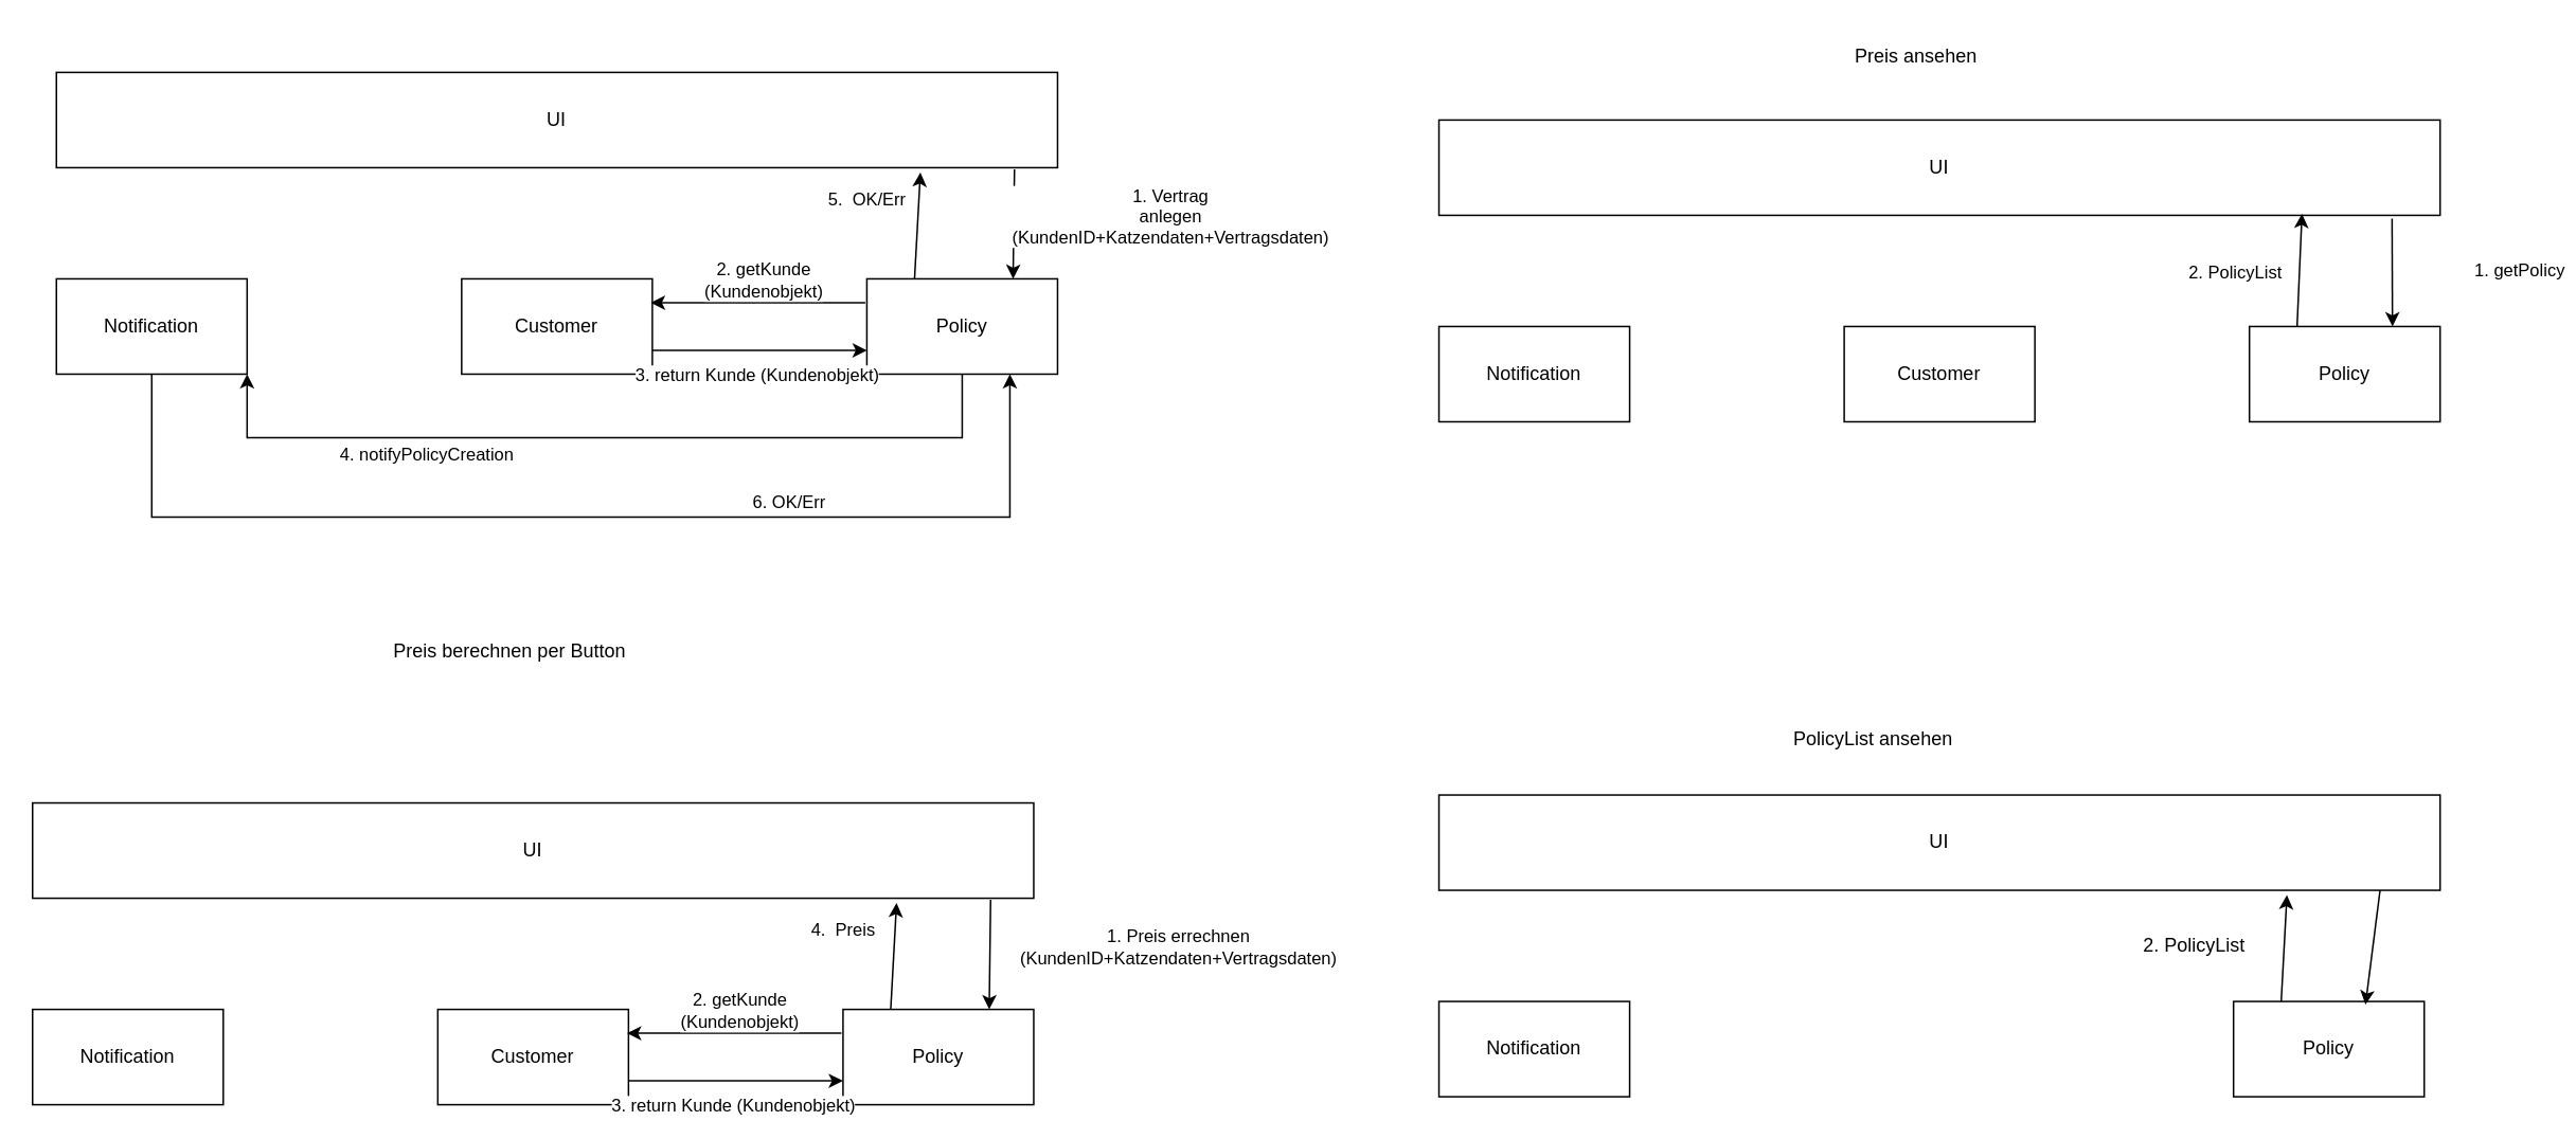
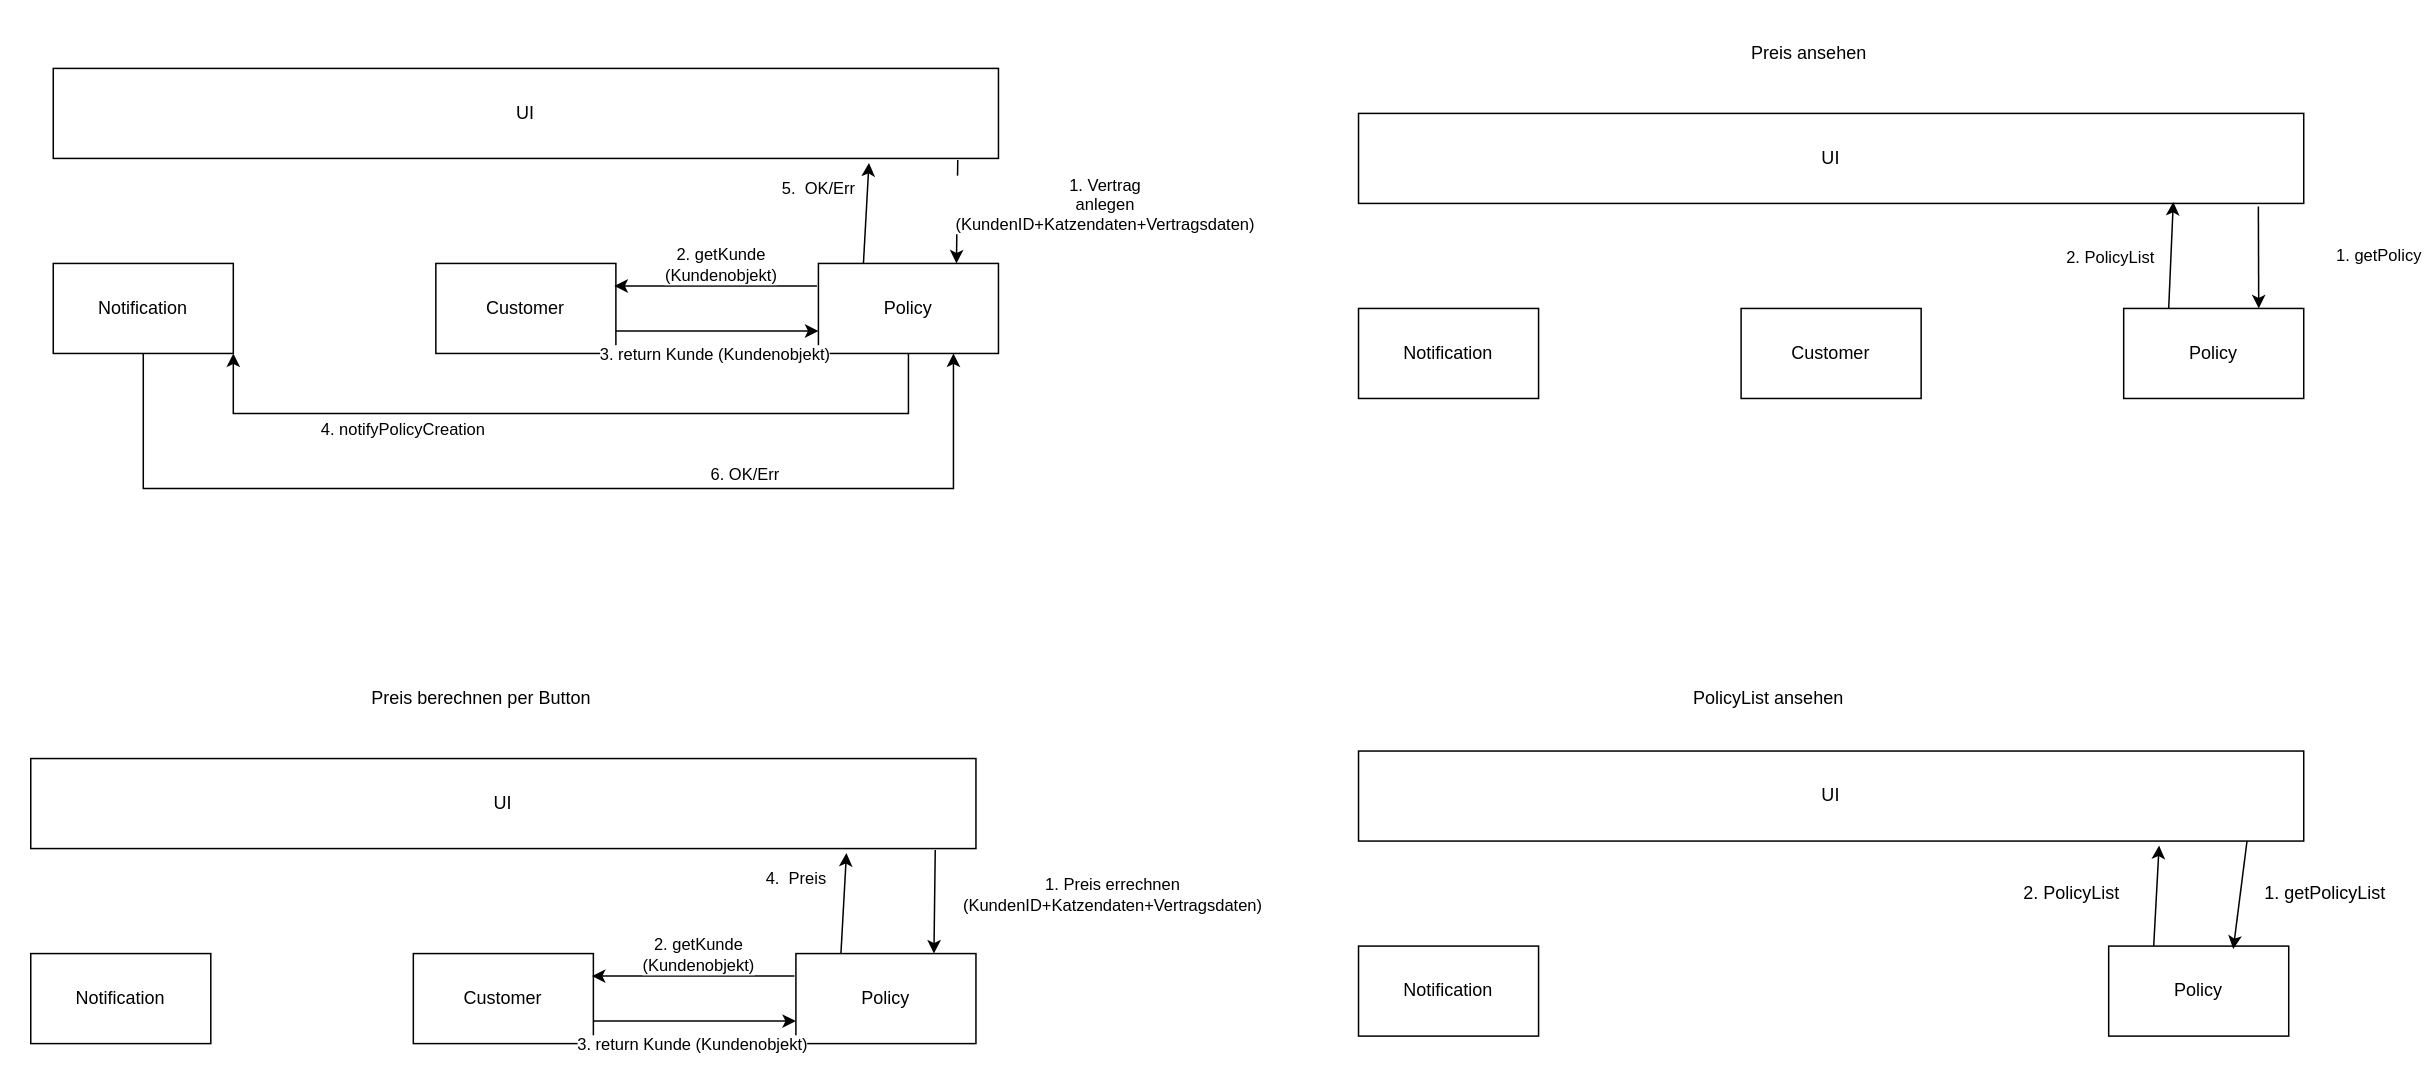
  <mxCell id="0" />
  <mxCell id="1" parent="0" />
  <mxCell id="2" value="UI" style="rounded=0;whiteSpace=wrap;html=1;" vertex="1" parent="1"><mxGeometry x="35" y="45" width="630" height="60" as="geometry" /></mxCell>
  <mxCell id="3" style="edgeStyle=orthogonalEdgeStyle;rounded=0;orthogonalLoop=1;jettySize=auto;html=1;entryX=0.75;entryY=1;entryDx=0;entryDy=0;" edge="1" parent="1" source="5" target="9"><mxGeometry relative="1" as="geometry"><Array as="points"><mxPoint x="95" y="325" /><mxPoint x="635" y="325" /></Array></mxGeometry></mxCell>
  <mxCell id="4" value="6. OK/Err" style="edgeLabel;html=1;align=center;verticalAlign=middle;resizable=0;points=[];" vertex="1" connectable="0" parent="3"><mxGeometry x="0.55" y="-5" relative="1" as="geometry"><mxPoint x="-68" y="-15" as="offset" /></mxGeometry></mxCell>
  <mxCell id="5" value="Notification" style="rounded=0;whiteSpace=wrap;html=1;" vertex="1" parent="1"><mxGeometry x="35" y="175" width="120" height="60" as="geometry" /></mxCell>
  <mxCell id="6" value="Customer" style="rounded=0;whiteSpace=wrap;html=1;" vertex="1" parent="1"><mxGeometry x="290" y="175" width="120" height="60" as="geometry" /></mxCell>
  <mxCell id="7" style="edgeStyle=orthogonalEdgeStyle;rounded=0;orthogonalLoop=1;jettySize=auto;html=1;entryX=1;entryY=1;entryDx=0;entryDy=0;" edge="1" parent="1" source="9" target="5"><mxGeometry relative="1" as="geometry"><Array as="points"><mxPoint x="605" y="275" /><mxPoint x="155" y="275" /></Array></mxGeometry></mxCell>
  <mxCell id="8" value="4. notifyPolicyCreation" style="edgeLabel;html=1;align=center;verticalAlign=middle;resizable=0;points=[];" vertex="1" connectable="0" parent="7"><mxGeometry x="0.633" y="2" relative="1" as="geometry"><mxPoint x="55" y="8" as="offset" /></mxGeometry></mxCell>
  <mxCell id="9" value="Policy" style="rounded=0;whiteSpace=wrap;html=1;" vertex="1" parent="1"><mxGeometry x="545" y="175" width="120" height="60" as="geometry" /></mxCell>
  <mxCell id="10" value="" style="endArrow=classic;html=1;rounded=0;exitX=0;exitY=0.25;exitDx=0;exitDy=0;entryX=1;entryY=0.25;entryDx=0;entryDy=0;" edge="1" parent="1"><mxGeometry width="50" height="50" relative="1" as="geometry"><mxPoint x="544" y="190" as="sourcePoint" /><mxPoint x="409" y="190" as="targetPoint" /></mxGeometry></mxCell>
  <mxCell id="11" value="2. getKunde &lt;br&gt;(Kundenobjekt)" style="edgeLabel;html=1;align=center;verticalAlign=middle;resizable=0;points=[];" vertex="1" connectable="0" parent="10"><mxGeometry x="0.585" y="1" relative="1" as="geometry"><mxPoint x="42" y="-16" as="offset" /></mxGeometry></mxCell>
  <mxCell id="12" value="" style="endArrow=classic;html=1;rounded=0;entryX=0.75;entryY=0;entryDx=0;entryDy=0;exitX=0.549;exitY=1.017;exitDx=0;exitDy=0;exitPerimeter=0;" edge="1" parent="1"><mxGeometry width="50" height="50" relative="1" as="geometry"><mxPoint x="637.87" y="106.02" as="sourcePoint" /><mxPoint x="637" y="175" as="targetPoint" /></mxGeometry></mxCell>
  <mxCell id="13" value="1. Vertrag&lt;br&gt;anlegen&lt;br&gt;(KundenID+Katzendaten+Vertragsdaten)" style="edgeLabel;html=1;align=center;verticalAlign=middle;resizable=0;points=[];" vertex="1" connectable="0" parent="12"><mxGeometry x="0.334" y="-1" relative="1" as="geometry"><mxPoint x="99" y="-17" as="offset" /></mxGeometry></mxCell>
  <mxCell id="14" value="" style="endArrow=classic;html=1;rounded=0;entryX=0;entryY=0.75;entryDx=0;entryDy=0;exitX=1;exitY=0.75;exitDx=0;exitDy=0;" edge="1" parent="1" source="6" target="9"><mxGeometry width="50" height="50" relative="1" as="geometry"><mxPoint x="505" y="315" as="sourcePoint" /><mxPoint x="505" y="205" as="targetPoint" /></mxGeometry></mxCell>
  <mxCell id="15" value="3. return Kunde (Kundenobjekt)" style="edgeLabel;html=1;align=center;verticalAlign=middle;resizable=0;points=[];" vertex="1" connectable="0" parent="14"><mxGeometry x="-0.259" y="-2" relative="1" as="geometry"><mxPoint x="15" y="13" as="offset" /></mxGeometry></mxCell>
  <mxCell id="16" value="" style="endArrow=classic;html=1;rounded=0;entryX=0.863;entryY=1.05;entryDx=0;entryDy=0;entryPerimeter=0;exitX=0.25;exitY=0;exitDx=0;exitDy=0;" edge="1" parent="1" source="9" target="2"><mxGeometry width="50" height="50" relative="1" as="geometry"><mxPoint x="375" y="375" as="sourcePoint" /><mxPoint x="425" y="325" as="targetPoint" /></mxGeometry></mxCell>
  <mxCell id="17" value="5.&amp;nbsp; OK/Err" style="edgeLabel;html=1;align=center;verticalAlign=middle;resizable=0;points=[];" vertex="1" connectable="0" parent="16"><mxGeometry x="0.49" y="2" relative="1" as="geometry"><mxPoint x="-31" as="offset" /></mxGeometry></mxCell>
  <mxCell id="18" value="UI" style="rounded=0;whiteSpace=wrap;html=1;" vertex="1" parent="1"><mxGeometry x="905" y="500" width="630" height="60" as="geometry" /></mxCell>
  <mxCell id="19" value="Notification" style="rounded=0;whiteSpace=wrap;html=1;" vertex="1" parent="1"><mxGeometry x="905" y="630" width="120" height="60" as="geometry" /></mxCell>
  <mxCell id="20" value="Policy" style="rounded=0;whiteSpace=wrap;html=1;" vertex="1" parent="1"><mxGeometry x="1405" y="630" width="120" height="60" as="geometry" /></mxCell>
  <mxCell id="21" value="" style="endArrow=classic;html=1;rounded=0;entryX=0.692;entryY=0.033;entryDx=0;entryDy=0;entryPerimeter=0;exitX=0.94;exitY=1;exitDx=0;exitDy=0;exitPerimeter=0;" edge="1" parent="1" source="18" target="20"><mxGeometry width="50" height="50" relative="1" as="geometry"><mxPoint x="1127.5" y="565" as="sourcePoint" /><mxPoint x="1177.5" y="515" as="targetPoint" /></mxGeometry></mxCell>
+ <mxCell id="22" value="1. getPolicyList" style="text;html=1;align=center;verticalAlign=middle;resizable=0;points=[];autosize=1;strokeColor=none;fillColor=none;" vertex="1" parent="1"><mxGeometry x="1499" y="580" width="100" height="30" as="geometry" /></mxCell>
  <mxCell id="23" value="" style="endArrow=classic;html=1;rounded=0;entryX=0.847;entryY=1.05;entryDx=0;entryDy=0;entryPerimeter=0;exitX=0.25;exitY=0;exitDx=0;exitDy=0;" edge="1" parent="1" source="20" target="18"><mxGeometry width="50" height="50" relative="1" as="geometry"><mxPoint x="1127.5" y="565" as="sourcePoint" /><mxPoint x="1177.5" y="515" as="targetPoint" /></mxGeometry></mxCell>
  <mxCell id="24" value="2. PolicyList" style="text;html=1;align=center;verticalAlign=middle;resizable=0;points=[];autosize=1;strokeColor=none;fillColor=none;" vertex="1" parent="1"><mxGeometry x="1335" y="580" width="90" height="30" as="geometry" /></mxCell>
  <mxCell id="25" value="PolicyList ansehen" style="text;html=1;align=center;verticalAlign=middle;resizable=0;points=[];autosize=1;strokeColor=none;fillColor=none;" vertex="1" parent="1"><mxGeometry x="1112.5" y="450" width="130" height="30" as="geometry" /></mxCell>
  <mxCell id="26" value="UI" style="rounded=0;whiteSpace=wrap;html=1;" vertex="1" parent="1"><mxGeometry x="20" y="505" width="630" height="60" as="geometry" /></mxCell>
  <mxCell id="27" value="Notification" style="rounded=0;whiteSpace=wrap;html=1;" vertex="1" parent="1"><mxGeometry x="20" y="635" width="120" height="60" as="geometry" /></mxCell>
  <mxCell id="28" value="Customer" style="rounded=0;whiteSpace=wrap;html=1;" vertex="1" parent="1"><mxGeometry x="275" y="635" width="120" height="60" as="geometry" /></mxCell>
  <mxCell id="29" value="Policy" style="rounded=0;whiteSpace=wrap;html=1;" vertex="1" parent="1"><mxGeometry x="530" y="635" width="120" height="60" as="geometry" /></mxCell>
- <mxCell id="30" value="Preis berechnen per Button" style="text;html=1;align=center;verticalAlign=middle;resizable=0;points=[];autosize=1;strokeColor=none;fillColor=none;" vertex="1" parent="1"><mxGeometry x="235" y="395" width="170" height="30" as="geometry" /></mxCell>
+ <mxCell id="30" value="Preis berechnen per Button" style="text;html=1;align=center;verticalAlign=middle;resizable=0;points=[];autosize=1;strokeColor=none;fillColor=none;" vertex="1" parent="1"><mxGeometry x="235" y="450" width="170" height="30" as="geometry" /></mxCell>
  <mxCell id="31" value="" style="endArrow=classic;html=1;rounded=0;exitX=0;exitY=0.25;exitDx=0;exitDy=0;entryX=1;entryY=0.25;entryDx=0;entryDy=0;" edge="1" parent="1"><mxGeometry width="50" height="50" relative="1" as="geometry"><mxPoint x="529" y="650" as="sourcePoint" /><mxPoint x="394" y="650" as="targetPoint" /></mxGeometry></mxCell>
  <mxCell id="32" value="2. getKunde &lt;br&gt;(Kundenobjekt)" style="edgeLabel;html=1;align=center;verticalAlign=middle;resizable=0;points=[];" vertex="1" connectable="0" parent="31"><mxGeometry x="0.585" y="1" relative="1" as="geometry"><mxPoint x="42" y="-16" as="offset" /></mxGeometry></mxCell>
  <mxCell id="33" value="" style="endArrow=classic;html=1;rounded=0;entryX=0.75;entryY=0;entryDx=0;entryDy=0;exitX=0.549;exitY=1.017;exitDx=0;exitDy=0;exitPerimeter=0;" edge="1" parent="1"><mxGeometry width="50" height="50" relative="1" as="geometry"><mxPoint x="622.87" y="566.02" as="sourcePoint" /><mxPoint x="622" y="635" as="targetPoint" /></mxGeometry></mxCell>
  <mxCell id="34" value="1. Preis errechnen&lt;br&gt;(KundenID+Katzendaten+Vertragsdaten)" style="edgeLabel;html=1;align=center;verticalAlign=middle;resizable=0;points=[];" vertex="1" connectable="0" parent="33"><mxGeometry x="0.334" y="-1" relative="1" as="geometry"><mxPoint x="119" y="-17" as="offset" /></mxGeometry></mxCell>
  <mxCell id="35" value="" style="endArrow=classic;html=1;rounded=0;entryX=0;entryY=0.75;entryDx=0;entryDy=0;exitX=1;exitY=0.75;exitDx=0;exitDy=0;" edge="1" parent="1" source="28" target="29"><mxGeometry width="50" height="50" relative="1" as="geometry"><mxPoint x="490" y="775" as="sourcePoint" /><mxPoint x="490" y="665" as="targetPoint" /></mxGeometry></mxCell>
  <mxCell id="36" value="3. return Kunde (Kundenobjekt)" style="edgeLabel;html=1;align=center;verticalAlign=middle;resizable=0;points=[];" vertex="1" connectable="0" parent="35"><mxGeometry x="-0.259" y="-2" relative="1" as="geometry"><mxPoint x="15" y="13" as="offset" /></mxGeometry></mxCell>
  <mxCell id="37" value="" style="endArrow=classic;html=1;rounded=0;entryX=0.863;entryY=1.05;entryDx=0;entryDy=0;entryPerimeter=0;exitX=0.25;exitY=0;exitDx=0;exitDy=0;" edge="1" parent="1" source="29" target="26"><mxGeometry width="50" height="50" relative="1" as="geometry"><mxPoint x="360" y="835" as="sourcePoint" /><mxPoint x="410" y="785" as="targetPoint" /></mxGeometry></mxCell>
  <mxCell id="38" value="4.&amp;nbsp; Preis" style="edgeLabel;html=1;align=center;verticalAlign=middle;resizable=0;points=[];" vertex="1" connectable="0" parent="37"><mxGeometry x="0.49" y="2" relative="1" as="geometry"><mxPoint x="-31" as="offset" /></mxGeometry></mxCell>
  <mxCell id="39" value="UI" style="rounded=0;whiteSpace=wrap;html=1;" vertex="1" parent="1"><mxGeometry x="905" y="75" width="630" height="60" as="geometry" /></mxCell>
  <mxCell id="40" value="Notification" style="rounded=0;whiteSpace=wrap;html=1;" vertex="1" parent="1"><mxGeometry x="905" y="205" width="120" height="60" as="geometry" /></mxCell>
  <mxCell id="41" value="Customer" style="rounded=0;whiteSpace=wrap;html=1;" vertex="1" parent="1"><mxGeometry x="1160" y="205" width="120" height="60" as="geometry" /></mxCell>
  <mxCell id="42" value="Policy" style="rounded=0;whiteSpace=wrap;html=1;" vertex="1" parent="1"><mxGeometry x="1415" y="205" width="120" height="60" as="geometry" /></mxCell>
  <mxCell id="43" value="Preis ansehen" style="text;html=1;align=center;verticalAlign=middle;resizable=0;points=[];autosize=1;strokeColor=none;fillColor=none;" vertex="1" parent="1"><mxGeometry x="1155" y="20" width="100" height="30" as="geometry" /></mxCell>
  <mxCell id="44" value="" style="endArrow=classic;html=1;rounded=0;entryX=0.75;entryY=0;entryDx=0;entryDy=0;exitX=0.952;exitY=1.033;exitDx=0;exitDy=0;exitPerimeter=0;" edge="1" parent="1" source="39" target="42"><mxGeometry width="50" height="50" relative="1" as="geometry"><mxPoint x="1415" y="400" as="sourcePoint" /><mxPoint x="1465" y="350" as="targetPoint" /></mxGeometry></mxCell>
  <mxCell id="45" value="1. getPolicy" style="edgeLabel;html=1;align=center;verticalAlign=middle;resizable=0;points=[];" vertex="1" connectable="0" parent="44"><mxGeometry x="-0.588" y="-2" relative="1" as="geometry"><mxPoint x="82" y="19" as="offset" /></mxGeometry></mxCell>
  <mxCell id="46" value="" style="endArrow=classic;html=1;rounded=0;entryX=0.862;entryY=0.983;entryDx=0;entryDy=0;entryPerimeter=0;exitX=0.25;exitY=0;exitDx=0;exitDy=0;" edge="1" parent="1" source="42" target="39"><mxGeometry width="50" height="50" relative="1" as="geometry"><mxPoint x="1035" y="200" as="sourcePoint" /><mxPoint x="1085" y="150" as="targetPoint" /></mxGeometry></mxCell>
  <mxCell id="47" value="2. PolicyList" style="edgeLabel;html=1;align=center;verticalAlign=middle;resizable=0;points=[];" vertex="1" connectable="0" parent="46"><mxGeometry x="0.407" y="1" relative="1" as="geometry"><mxPoint x="-41" y="15" as="offset" /></mxGeometry></mxCell>
